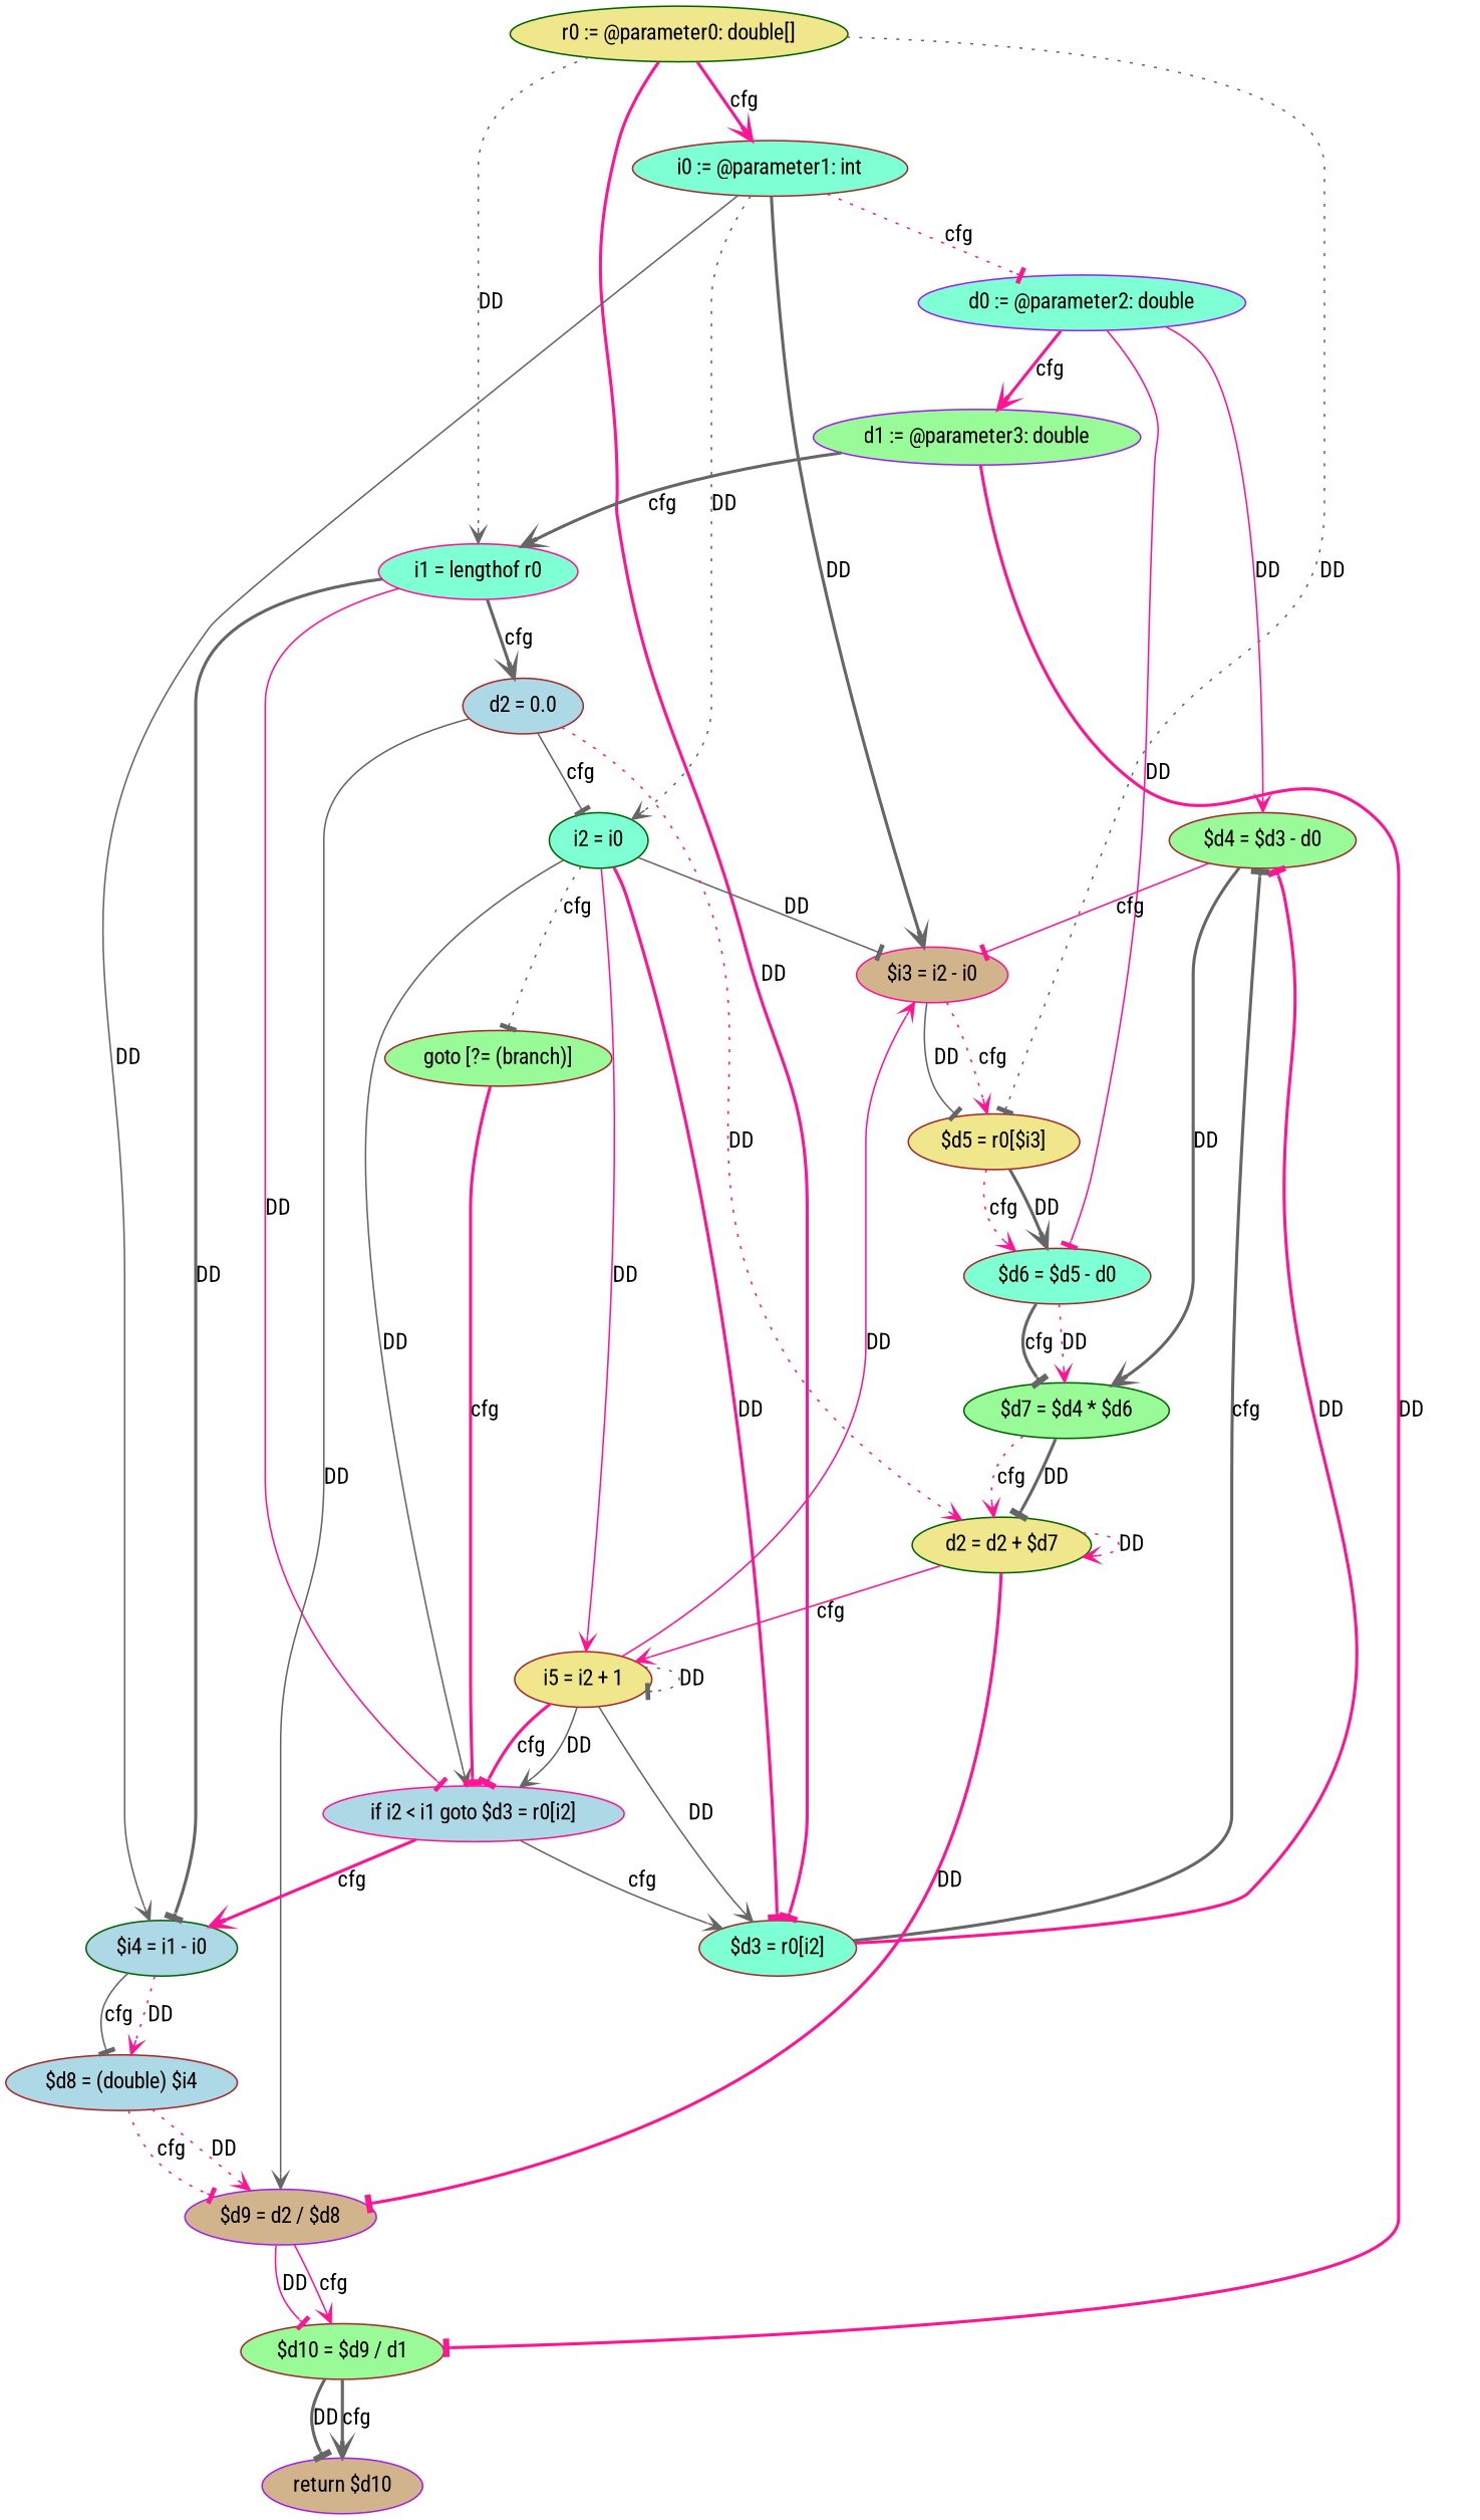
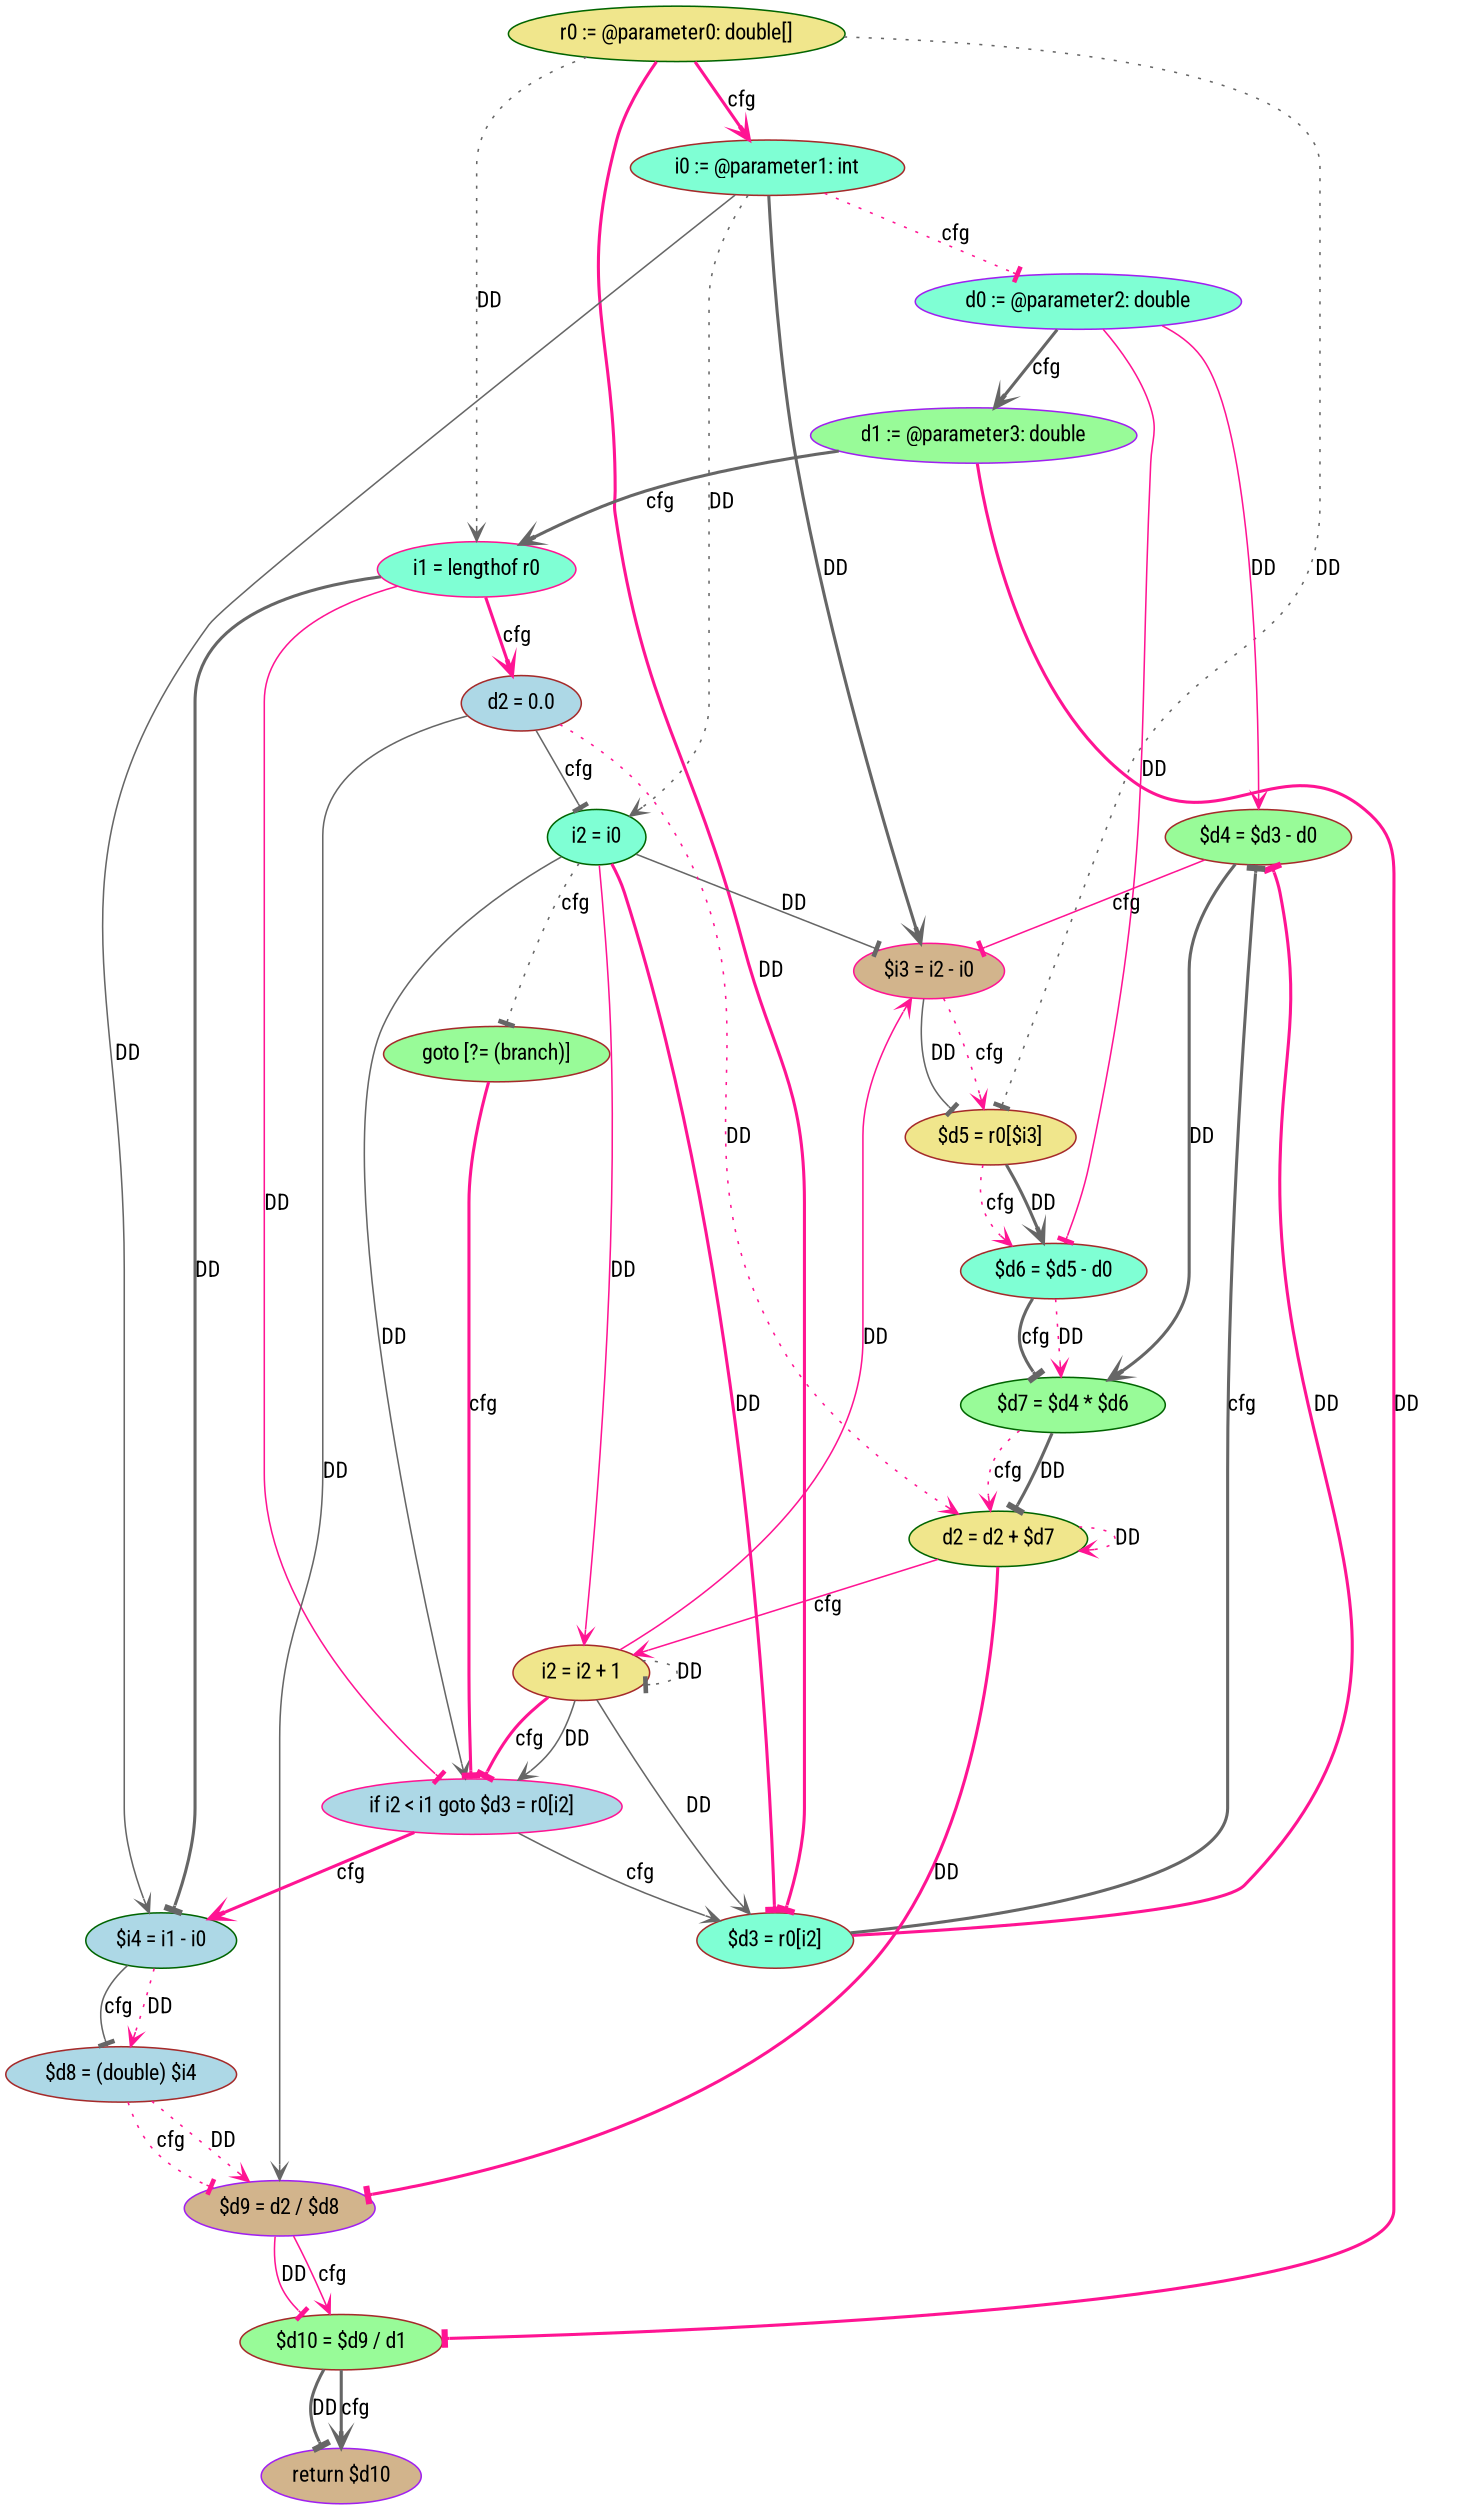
  digraph {
    fontname="Roboto Condensed"
    node [color=brown fillcolor=aquamarine fontname="Roboto Condensed" style=filled]
    edge [arrowhead=vee color=deeppink fontname="Roboto Condensed" style=bold]
    n1 [color=darkgreen fillcolor=khaki label="r0 := @parameter0: double[]"]
    n2 [label="i0 := @parameter1: int"]
    n3 [color=deeppink label="i1 = lengthof r0"]
    n4 [label="$d3 = r0[i2]"]
    n5 [fillcolor=khaki label="$d5 = r0[$i3]"]
    n6 [color=purple label="d0 := @parameter2: double"]
    n7 [color=darkgreen label="i2 = i0"]
    n8 [color=deeppink fillcolor=tan label="$i3 = i2 - i0"]
    n9 [color=darkgreen fillcolor=lightblue label="$i4 = i1 - i0"]
    n10 [fillcolor=lightblue label="d2 = 0.0"]
    n11 [color=deeppink fillcolor=lightblue label="if i2 < i1 goto $d3 = r0[i2]"]
    n12 [fillcolor=palegreen label="$d4 = $d3 - d0"]
    n13 [label="$d6 = $d5 - d0"]
    n14 [color=purple fillcolor=palegreen label="d1 := @parameter3: double"]
    n15 [fillcolor=palegreen label="goto [?= (branch)]"]
-   n16 [fillcolor=khaki label="i5 = i2 + 1"]
+   n16 [fillcolor=khaki label="i2 = i2 + 1"]
    n17 [fillcolor=lightblue label="$d8 = (double) $i4"]
    n18 [fillcolor=palegreen label="$d10 = $d9 / d1"]
    n19 [color=darkgreen fillcolor=palegreen label="$d7 = $d4 * $d6"]
    n20 [color=purple fillcolor=tan label="return $d10"]
    n21 [color=darkgreen fillcolor=khaki label="d2 = d2 + $d7"]
    n22 [color=purple fillcolor=tan label="$d9 = d2 / $d8"]
    n1 -> n2 [label=cfg]
    n1 -> n3 [color=gray40 label=DD style=dotted]
    n1 -> n4 [arrowhead=tee label=DD]
    n1 -> n5 [arrowhead=tee color=gray40 label=DD style=dotted]
    n2 -> n6 [arrowhead=tee label=cfg style=dotted]
    n2 -> n7 [color=gray40 label=DD style=dotted]
    n2 -> n8 [color=gray40 label=DD]
    n2 -> n9 [color=gray40 label=DD style=solid]
    n3 -> n9 [arrowhead=tee color=gray40 label=DD]
-   n3 -> n10 [color=gray40 label=cfg]
+   n3 -> n10 [label=cfg]
    n3 -> n11 [arrowhead=tee label=DD style=solid]
    n4 -> n12 [arrowhead=tee label=DD]
    n4 -> n12 [arrowhead=tee color=gray40 label=cfg]
    n5 -> n13 [color=gray40 label=DD]
    n5 -> n13 [label=cfg style=dotted]
    n6 -> n12 [label=DD style=solid]
    n6 -> n13 [arrowhead=tee label=DD style=solid]
-   n6 -> n14 [label=cfg]
+   n6 -> n14 [color=gray40 label=cfg]
    n7 -> n4 [arrowhead=tee label=DD]
    n7 -> n8 [arrowhead=tee color=gray40 label=DD style=solid]
    n7 -> n11 [color=gray40 label=DD style=solid]
    n7 -> n15 [arrowhead=tee color=gray40 label=cfg style=dotted]
    n7 -> n16 [label=DD style=solid]
    n8 -> n5 [arrowhead=tee color=gray40 label=DD style=solid]
    n8 -> n5 [label=cfg style=dotted]
    n9 -> n17 [label=DD style=dotted]
    n9 -> n17 [arrowhead=tee color=gray40 label=cfg style=solid]
    n10 -> n7 [arrowhead=tee color=gray40 label=cfg style=solid]
    n10 -> n21 [label=DD style=dotted]
    n10 -> n22 [color=gray40 label=DD style=solid]
    n11 -> n4 [color=gray40 label=cfg style=solid]
    n11 -> n9 [label=cfg]
    n12 -> n8 [arrowhead=tee label=cfg style=solid]
    n12 -> n19 [color=gray40 label=DD]
    n13 -> n19 [label=DD style=dotted]
    n13 -> n19 [arrowhead=tee color=gray40 label=cfg]
    n14 -> n3 [color=gray40 label=cfg]
    n14 -> n18 [arrowhead=tee label=DD]
    n15 -> n11 [arrowhead=tee label=cfg]
    n16 -> n4 [color=gray40 label=DD style=solid]
    n16 -> n8 [label=DD style=solid]
    n16 -> n11 [color=gray40 label=DD style=solid]
    n16 -> n11 [arrowhead=tee label=cfg]
    n16 -> n16 [arrowhead=tee color=gray40 label=DD style=dotted]
    n17 -> n22 [label=DD style=dotted]
    n17 -> n22 [arrowhead=tee label=cfg style=dotted]
    n18 -> n20 [arrowhead=tee color=gray40 label=DD]
    n18 -> n20 [color=gray40 label=cfg]
    n19 -> n21 [arrowhead=tee color=gray40 label=DD]
    n19 -> n21 [label=cfg style=dotted]
    n21 -> n16 [label=cfg style=solid]
    n21 -> n21 [label=DD style=dotted]
    n21 -> n22 [arrowhead=tee label=DD]
    n22 -> n18 [arrowhead=tee label=DD style=solid]
    n22 -> n18 [label=cfg style=solid]
  }
